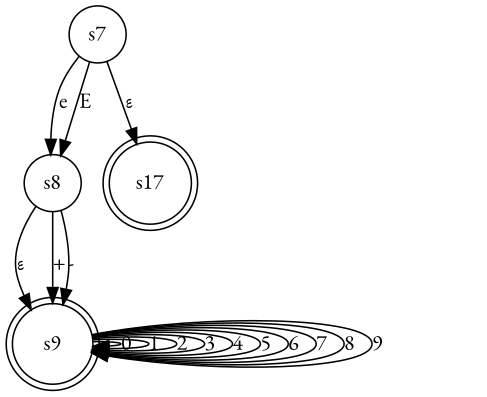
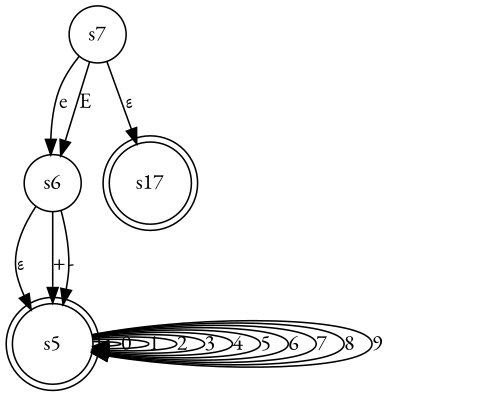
  digraph {
    fontname="EB Garamond"
    node [fontname="EB Garamond" shape=circle]
    edge [fontname="EB Garamond"]
    n1 [label=s7]
-   n2 [label=s8]
+   n2 [label=s6]
    n3 [label=s17 shape=doublecircle]
-   n4 [label=s9 shape=doublecircle]
+   n4 [label=s5 shape=doublecircle]
    n1 -> n2 [label=e]
    n1 -> n2 [label=E]
    n1 -> n3 [label="ε"]
    n2 -> n4 [label="ε"]
    n2 -> n4 [label="+"]
    n2 -> n4 [label="-"]
    n4 -> n4 [label=0]
    n4 -> n4 [label=1]
    n4 -> n4 [label=2]
    n4 -> n4 [label=3]
    n4 -> n4 [label=4]
    n4 -> n4 [label=5]
    n4 -> n4 [label=6]
    n4 -> n4 [label=7]
    n4 -> n4 [label=8]
    n4 -> n4 [label=9]
  }
